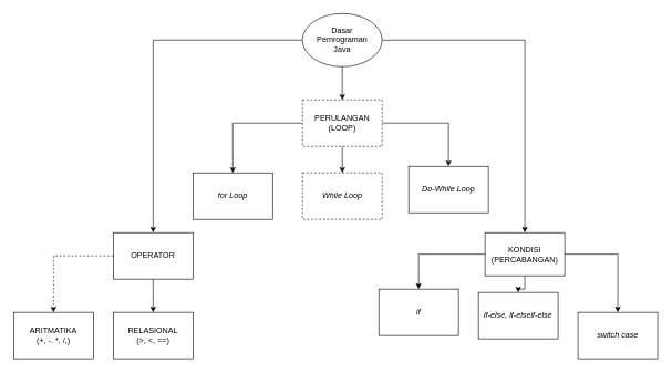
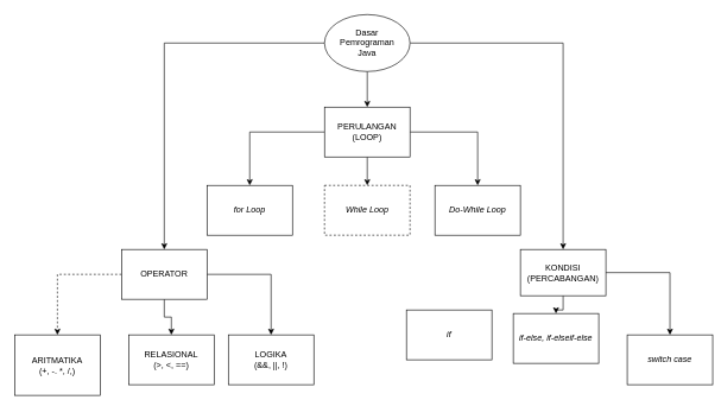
  <mxCell id="0" />
  <mxCell id="1" parent="0" />
  <mxCell id="2" value="" style="edgeStyle=orthogonalEdgeStyle;rounded=0;orthogonalLoop=1;jettySize=auto;html=1;" parent="1" source="5" target="9" edge="1"><mxGeometry relative="1" as="geometry" /></mxCell>
  <mxCell id="3" value="" style="edgeStyle=orthogonalEdgeStyle;rounded=0;orthogonalLoop=1;jettySize=auto;html=1;" parent="1" source="5" target="16" edge="1"><mxGeometry relative="1" as="geometry" /></mxCell>
  <mxCell id="4" value="" style="edgeStyle=orthogonalEdgeStyle;rounded=0;orthogonalLoop=1;jettySize=auto;html=1;" parent="1" source="5" target="20" edge="1"><mxGeometry relative="1" as="geometry" /></mxCell>
  <mxCell id="5" value="Dasar&lt;div&gt;Pemrograman&lt;/div&gt;&lt;div&gt;Java&lt;/div&gt;" style="ellipse;whiteSpace=wrap;html=1;" parent="1" vertex="1"><mxGeometry x="455" y="20" width="120" height="80" as="geometry" /></mxCell>
  <mxCell id="6" value="" style="edgeStyle=orthogonalEdgeStyle;rounded=0;orthogonalLoop=1;jettySize=auto;html=1;" parent="1" source="9" target="10" edge="1"><mxGeometry relative="1" as="geometry" /></mxCell>
  <mxCell id="7" value="" style="edgeStyle=orthogonalEdgeStyle;rounded=0;orthogonalLoop=1;jettySize=auto;html=1;" parent="1" source="9" target="11" edge="1"><mxGeometry relative="1" as="geometry" /></mxCell>
  <mxCell id="8" value="" style="edgeStyle=orthogonalEdgeStyle;rounded=0;orthogonalLoop=1;jettySize=auto;html=1;" parent="1" source="9" target="12" edge="1"><mxGeometry relative="1" as="geometry" /></mxCell>
- <mxCell id="9" value="PERULANGAN&lt;div&gt;(LOOP)&lt;/div&gt;" style="whiteSpace=wrap;html=1;dashed=1;" parent="1" vertex="1"><mxGeometry x="455" y="150" width="120" height="70" as="geometry" /></mxCell>
- <mxCell id="10" value="&lt;i&gt;Do-While Loop&lt;/i&gt;" style="whiteSpace=wrap;html=1;" parent="1" vertex="1"><mxGeometry x="615" y="250" width="120" height="70" as="geometry" /></mxCell>
+ <mxCell id="9" value="PERULANGAN&lt;div&gt;(LOOP)&lt;/div&gt;" style="whiteSpace=wrap;html=1;" parent="1" vertex="1"><mxGeometry x="455" y="150" width="120" height="70" as="geometry" /></mxCell>
+ <mxCell id="10" value="&lt;i&gt;Do-While Loop&lt;/i&gt;" style="whiteSpace=wrap;html=1;" parent="1" vertex="1"><mxGeometry x="610" y="260" width="120" height="70" as="geometry" /></mxCell>
  <mxCell id="11" value="&lt;i&gt;for Loop&lt;/i&gt;" style="whiteSpace=wrap;html=1;" parent="1" vertex="1"><mxGeometry x="290" y="260" width="120" height="70" as="geometry" /></mxCell>
  <mxCell id="12" value="&lt;i&gt;While Loop&lt;/i&gt;" style="whiteSpace=wrap;html=1;dashed=1;" parent="1" vertex="1"><mxGeometry x="455" y="260" width="120" height="70" as="geometry" /></mxCell>
+ <mxCell id="13" value="" style="edgeStyle=orthogonalEdgeStyle;rounded=0;orthogonalLoop=1;jettySize=auto;html=1;" parent="1" source="16" target="21" edge="1"><mxGeometry relative="1" as="geometry" /></mxCell>
  <mxCell id="14" value="" style="edgeStyle=orthogonalEdgeStyle;rounded=0;orthogonalLoop=1;jettySize=auto;html=1;" parent="1" source="16" target="22" edge="1"><mxGeometry relative="1" as="geometry" /></mxCell>
  <mxCell id="15" value="" style="edgeStyle=orthogonalEdgeStyle;rounded=0;orthogonalLoop=1;jettySize=auto;html=1;dashed=1;" parent="1" source="16" target="23" edge="1"><mxGeometry relative="1" as="geometry" /></mxCell>
  <mxCell id="16" value="OPERATOR" style="whiteSpace=wrap;html=1;" parent="1" vertex="1"><mxGeometry x="170" y="350" width="120" height="70" as="geometry" /></mxCell>
  <mxCell id="17" value="" style="edgeStyle=orthogonalEdgeStyle;rounded=0;orthogonalLoop=1;jettySize=auto;html=1;" parent="1" source="20" target="24" edge="1"><mxGeometry relative="1" as="geometry" /></mxCell>
- <mxCell id="18" style="edgeStyle=orthogonalEdgeStyle;rounded=0;orthogonalLoop=1;jettySize=auto;html=1;" parent="1" source="20" target="25" edge="1"><mxGeometry relative="1" as="geometry"><mxPoint x="710" y="500" as="targetPoint" /></mxGeometry></mxCell>
  <mxCell id="19" value="" style="edgeStyle=orthogonalEdgeStyle;rounded=0;orthogonalLoop=1;jettySize=auto;html=1;" parent="1" source="20" target="26" edge="1"><mxGeometry relative="1" as="geometry" /></mxCell>
  <mxCell id="20" value="KONDISI&lt;div&gt;(PERCABANGAN)&lt;/div&gt;" style="whiteSpace=wrap;html=1;" parent="1" vertex="1"><mxGeometry x="730" y="350" width="120" height="65" as="geometry" /></mxCell>
- <mxCell id="22" value="RELASIONAL&lt;div&gt;(&amp;gt;, &amp;lt;, ==)&lt;/div&gt;" style="whiteSpace=wrap;html=1;" parent="1" vertex="1"><mxGeometry x="170" y="470" width="120" height="70" as="geometry" /></mxCell>
- <mxCell id="23" value="ARITMATIKA&lt;div&gt;(+, -. *, /,)&lt;/div&gt;" style="whiteSpace=wrap;html=1;" parent="1" vertex="1"><mxGeometry x="20" y="470" width="120" height="70" as="geometry" /></mxCell>
+ <mxCell id="21" value="LOGIKA&lt;div&gt;(&amp;amp;&amp;amp;, ||, !)&lt;/div&gt;" style="whiteSpace=wrap;html=1;" parent="1" vertex="1"><mxGeometry x="320" y="470" width="120" height="70" as="geometry" /></mxCell>
+ <mxCell id="22" value="RELASIONAL&lt;div&gt;(&amp;gt;, &amp;lt;, ==)&lt;/div&gt;" style="whiteSpace=wrap;html=1;" parent="1" vertex="1"><mxGeometry x="180" y="470" width="120" height="70" as="geometry" /></mxCell>
+ <mxCell id="23" value="ARITMATIKA&lt;div&gt;(+, -. *, /,)&lt;/div&gt;" style="whiteSpace=wrap;html=1;" parent="1" vertex="1"><mxGeometry x="20" y="470" width="120" height="85" as="geometry" /></mxCell>
  <mxCell id="24" value="&lt;i&gt;if-else, if-elseif-else&lt;/i&gt;" style="whiteSpace=wrap;html=1;" parent="1" vertex="1"><mxGeometry x="720" y="440" width="120" height="70" as="geometry" /></mxCell>
  <mxCell id="25" value="&lt;i&gt;if&lt;/i&gt;" style="rounded=0;whiteSpace=wrap;html=1;" parent="1" vertex="1"><mxGeometry x="570" y="435" width="120" height="70" as="geometry" /></mxCell>
- <mxCell id="26" value="&lt;i&gt;switch case&lt;/i&gt;" style="whiteSpace=wrap;html=1;" parent="1" vertex="1"><mxGeometry x="870" y="470" width="120" height="70" as="geometry" /></mxCell>
+ <mxCell id="26" value="&lt;i&gt;switch case&lt;/i&gt;" style="whiteSpace=wrap;html=1;" parent="1" vertex="1"><mxGeometry x="880" y="470" width="120" height="70" as="geometry" /></mxCell>
